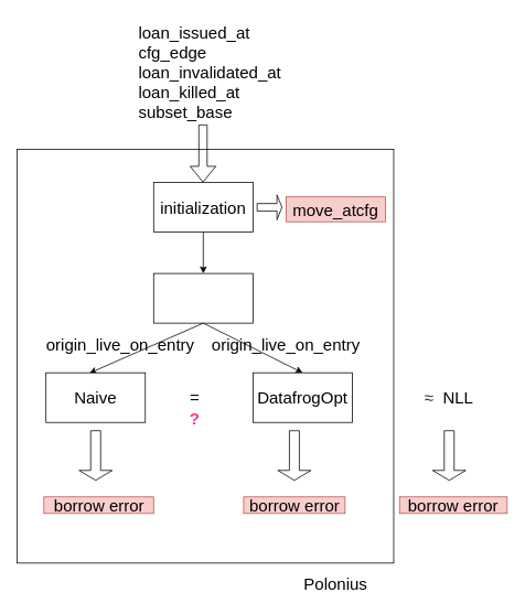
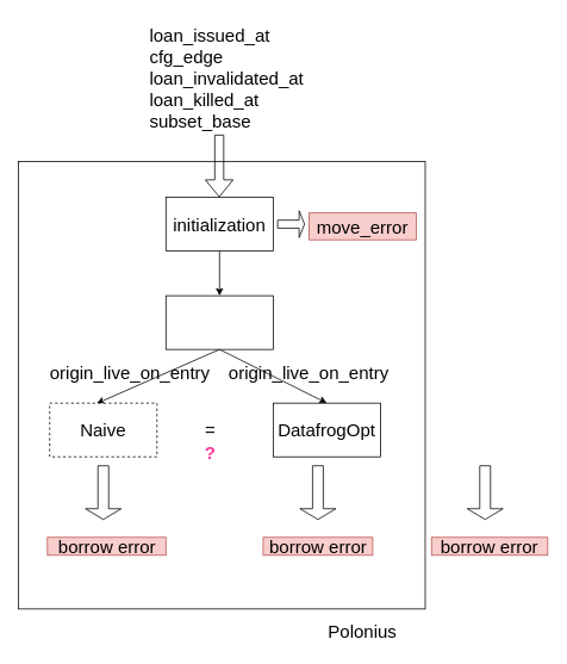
  <mxCell id="0" />
  <mxCell id="1" parent="0" />
  <mxCell id="2" value="" style="rounded=0;whiteSpace=wrap;html=1;" vertex="1" parent="1"><mxGeometry x="20" y="180" width="455" height="500" as="geometry" /></mxCell>
  <mxCell id="3" style="edgeStyle=none;rounded=0;orthogonalLoop=1;jettySize=auto;html=1;exitX=0.5;exitY=1;exitDx=0;exitDy=0;entryX=0.5;entryY=0;entryDx=0;entryDy=0;fontSize=20;" parent="1" source="4" target="7" edge="1"><mxGeometry relative="1" as="geometry" /></mxCell>
  <mxCell id="4" value="" style="rounded=0;whiteSpace=wrap;html=1;fontSize=20;" parent="1" vertex="1"><mxGeometry x="185" y="220" width="120" height="60" as="geometry" /></mxCell>
  <mxCell id="5" value="initialization" style="text;html=1;strokeColor=none;fillColor=none;align=center;verticalAlign=middle;whiteSpace=wrap;rounded=0;fontSize=20;" parent="1" vertex="1"><mxGeometry x="200" y="232.5" width="90" height="35" as="geometry" /></mxCell>
  <mxCell id="6" style="edgeStyle=none;rounded=0;orthogonalLoop=1;jettySize=auto;html=1;exitX=0.5;exitY=1;exitDx=0;exitDy=0;entryX=0.5;entryY=0;entryDx=0;entryDy=0;fontSize=20;" parent="1" source="7" target="10" edge="1"><mxGeometry relative="1" as="geometry" /></mxCell>
  <mxCell id="7" value="" style="rounded=0;whiteSpace=wrap;html=1;fontSize=20;" parent="1" vertex="1"><mxGeometry x="185" y="330" width="120" height="60" as="geometry" /></mxCell>
  <mxCell id="8" style="edgeStyle=none;rounded=0;orthogonalLoop=1;jettySize=auto;html=1;entryX=0.437;entryY=0.007;entryDx=0;entryDy=0;entryPerimeter=0;fontSize=20;exitX=0.5;exitY=1;exitDx=0;exitDy=0;" parent="1" source="7" target="9" edge="1"><mxGeometry relative="1" as="geometry" /></mxCell>
- <mxCell id="9" value="Naive" style="rounded=0;whiteSpace=wrap;html=1;fontSize=20;" parent="1" vertex="1"><mxGeometry x="55" y="450" width="120" height="60" as="geometry" /></mxCell>
+ <mxCell id="9" value="Naive" style="rounded=0;whiteSpace=wrap;html=1;fontSize=20;dashed=1;" parent="1" vertex="1"><mxGeometry x="55" y="450" width="120" height="60" as="geometry" /></mxCell>
  <mxCell id="10" value="DatafrogOpt" style="rounded=0;whiteSpace=wrap;html=1;fontSize=20;" parent="1" vertex="1"><mxGeometry x="305" y="450" width="120" height="60" as="geometry" /></mxCell>
  <mxCell id="11" value="origin_live_on_entry" style="text;html=1;strokeColor=none;fillColor=none;align=center;verticalAlign=middle;whiteSpace=wrap;rounded=0;fontSize=20;" parent="1" vertex="1"><mxGeometry x="115" y="400" width="60" height="30" as="geometry" /></mxCell>
  <mxCell id="12" value="origin_live_on_entry" style="text;html=1;strokeColor=none;fillColor=none;align=center;verticalAlign=middle;whiteSpace=wrap;rounded=0;fontSize=20;" parent="1" vertex="1"><mxGeometry x="315" y="400" width="60" height="30" as="geometry" /></mxCell>
  <mxCell id="13" value="loan_issued_at&lt;br style=&quot;font-size: 20px;&quot;&gt;cfg_edge&lt;br style=&quot;font-size: 20px;&quot;&gt;loan_invalidated_at&amp;nbsp;&lt;br style=&quot;font-size: 20px;&quot;&gt;loan_killed_at&lt;br style=&quot;font-size: 20px;&quot;&gt;subset_base" style="text;whiteSpace=wrap;html=1;fontSize=20;" parent="1" vertex="1"><mxGeometry x="165" y="20" width="230" height="120" as="geometry" /></mxCell>
  <mxCell id="14" value="" style="shape=flexArrow;endArrow=classic;html=1;rounded=0;fontSize=20;edgeStyle=orthogonalEdgeStyle;" parent="1" edge="1"><mxGeometry width="50" height="50" relative="1" as="geometry"><mxPoint x="244.66" y="150" as="sourcePoint" /><mxPoint x="244.66" y="220" as="targetPoint" /></mxGeometry></mxCell>
  <mxCell id="15" value="=" style="text;html=1;strokeColor=none;fillColor=none;align=center;verticalAlign=middle;whiteSpace=wrap;rounded=0;fontSize=20;" parent="1" vertex="1"><mxGeometry x="205" y="465" width="60" height="30" as="geometry" /></mxCell>
- <mxCell id="16" value="&lt;font style=&quot;font-size: 20px&quot;&gt;&lt;span style=&quot;color: rgb(51 , 51 , 51) ; font-family: &amp;#34;arial&amp;#34; , sans-serif ; text-align: left ; background-color: rgb(255 , 255 , 255)&quot;&gt;≈&lt;/span&gt;&amp;nbsp; NLL&lt;/font&gt;" style="text;html=1;strokeColor=none;fillColor=none;align=center;verticalAlign=middle;whiteSpace=wrap;rounded=0;fontSize=20;" parent="1" vertex="1"><mxGeometry x="487" y="465" width="110" height="30" as="geometry" /></mxCell>
  <mxCell id="17" value="?" style="text;html=1;strokeColor=none;fillColor=none;align=center;verticalAlign=middle;whiteSpace=wrap;rounded=0;fontSize=20;fontStyle=1;fontColor=#FF3399;" parent="1" vertex="1"><mxGeometry x="205" y="490" width="60" height="30" as="geometry" /></mxCell>
  <mxCell id="18" value="" style="shape=singleArrow;whiteSpace=wrap;html=1;fontSize=20;" parent="1" vertex="1"><mxGeometry x="310" y="235" width="30" height="30" as="geometry" /></mxCell>
- <mxCell id="19" value="move_atcfg" style="text;html=1;strokeColor=#b85450;fillColor=#f8cecc;align=center;verticalAlign=middle;whiteSpace=wrap;rounded=0;fontSize=20;" parent="1" vertex="1"><mxGeometry x="345" y="237.5" width="120" height="30" as="geometry" /></mxCell>
+ <mxCell id="19" value="move_error" style="text;html=1;strokeColor=#b85450;fillColor=#f8cecc;align=center;verticalAlign=middle;whiteSpace=wrap;rounded=0;fontSize=20;" parent="1" vertex="1"><mxGeometry x="345" y="237.5" width="120" height="30" as="geometry" /></mxCell>
  <mxCell id="20" value="" style="shape=singleArrow;direction=south;whiteSpace=wrap;html=1;fontSize=20;" parent="1" vertex="1"><mxGeometry x="95" y="520" width="40" height="60" as="geometry" /></mxCell>
  <mxCell id="21" value="borrow error" style="text;html=1;strokeColor=#b85450;fillColor=#f8cecc;align=center;verticalAlign=middle;whiteSpace=wrap;rounded=0;fontSize=20;" parent="1" vertex="1"><mxGeometry x="52.5" y="600" width="132.5" height="20" as="geometry" /></mxCell>
  <mxCell id="22" value="" style="shape=singleArrow;direction=south;whiteSpace=wrap;html=1;fontSize=20;" parent="1" vertex="1"><mxGeometry x="335" y="520" width="40" height="60" as="geometry" /></mxCell>
  <mxCell id="23" value="borrow error" style="text;html=1;strokeColor=#b85450;fillColor=#f8cecc;align=center;verticalAlign=middle;whiteSpace=wrap;rounded=0;fontSize=20;" parent="1" vertex="1"><mxGeometry x="293.75" y="600" width="122.5" height="20" as="geometry" /></mxCell>
  <mxCell id="24" value="" style="shape=singleArrow;direction=south;whiteSpace=wrap;html=1;fontSize=20;" parent="1" vertex="1"><mxGeometry x="522" y="520" width="40" height="60" as="geometry" /></mxCell>
  <mxCell id="25" value="borrow error" style="text;html=1;strokeColor=#b85450;fillColor=#f8cecc;align=center;verticalAlign=middle;whiteSpace=wrap;rounded=0;fontSize=20;" parent="1" vertex="1"><mxGeometry x="482" y="600" width="130" height="20" as="geometry" /></mxCell>
  <mxCell id="26" value="&lt;font style=&quot;font-size: 20px&quot;&gt;Polonius&lt;/font&gt;" style="text;html=1;strokeColor=none;fillColor=none;align=center;verticalAlign=middle;whiteSpace=wrap;rounded=0;" vertex="1" parent="1"><mxGeometry x="365" y="690" width="80" height="30" as="geometry" /></mxCell>
